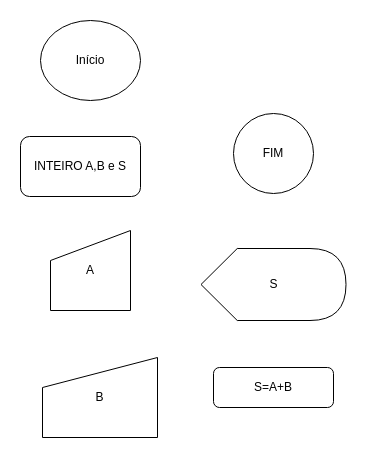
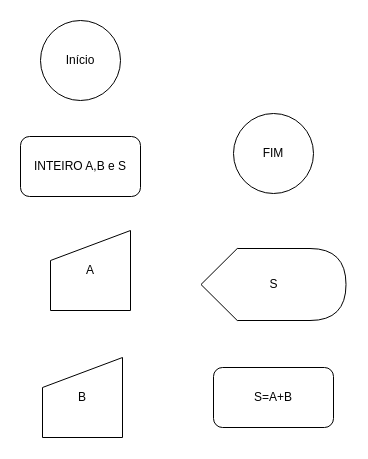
  <mxCell id="0" />
  <mxCell id="1" parent="0" />
- <mxCell id="2" value="Início" style="ellipse;whiteSpace=wrap;html=1;aspect=fixed;" vertex="1" parent="1"><mxGeometry x="40" y="20" width="100" height="80" as="geometry" /></mxCell>
+ <mxCell id="2" value="Início" style="ellipse;whiteSpace=wrap;html=1;aspect=fixed;" vertex="1" parent="1"><mxGeometry x="40" y="20" width="80" height="80" as="geometry" /></mxCell>
  <mxCell id="3" value="INTEIRO A,B e S" style="rounded=1;whiteSpace=wrap;html=1;" vertex="1" parent="1"><mxGeometry x="20" y="136" width="120" height="60" as="geometry" /></mxCell>
  <mxCell id="4" value="A" style="shape=manualInput;whiteSpace=wrap;html=1;" vertex="1" parent="1"><mxGeometry x="50" y="230" width="80" height="80" as="geometry" /></mxCell>
- <mxCell id="5" value="B" style="shape=manualInput;whiteSpace=wrap;html=1;" vertex="1" parent="1"><mxGeometry x="42" y="357" width="115" height="80" as="geometry" /></mxCell>
- <mxCell id="6" value="S=A+B" style="rounded=1;whiteSpace=wrap;html=1;" vertex="1" parent="1"><mxGeometry x="213" y="367" width="120" height="40" as="geometry" /></mxCell>
+ <mxCell id="5" value="B" style="shape=manualInput;whiteSpace=wrap;html=1;" vertex="1" parent="1"><mxGeometry x="42" y="357" width="80" height="80" as="geometry" /></mxCell>
+ <mxCell id="6" value="S=A+B" style="rounded=1;whiteSpace=wrap;html=1;" vertex="1" parent="1"><mxGeometry x="213" y="367" width="120" height="60" as="geometry" /></mxCell>
  <mxCell id="7" value="S" style="shape=display;whiteSpace=wrap;html=1;" vertex="1" parent="1"><mxGeometry x="200.5" y="248" width="145" height="72" as="geometry" /></mxCell>
  <mxCell id="8" value="FIM" style="ellipse;whiteSpace=wrap;html=1;aspect=fixed;" vertex="1" parent="1"><mxGeometry x="233" y="113" width="80" height="80" as="geometry" /></mxCell>
